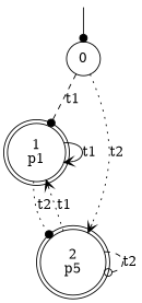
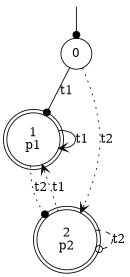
  digraph {
    fontname="DejaVu Serif"
    node [fontname="DejaVu Serif" shape=doublecircle]
    edge [arrowhead=dot fontname="DejaVu Serif" style=dotted]
    n1 [label=0 shape=circle]
    n2 [label="1\np1"]
-   n3 [label="2\np5"]
+   n3 [label="2\np2"]
    start [color=white fontcolor=white shape=point]
-   n1 -> n2 [label=t1 style=dashed]
+   n1 -> n2 [label=t1 style=solid]
    n1 -> n3 [arrowhead=vee label=t2]
    n2 -> n2 [arrowhead=vee label=t1 style=solid]
    n2 -> n3 [label=t2]
    n3 -> n2 [arrowhead=vee label=t1]
    n3 -> n3 [arrowhead=odot label=t2 style=dashed]
    start -> n1 [style=solid]
  }
